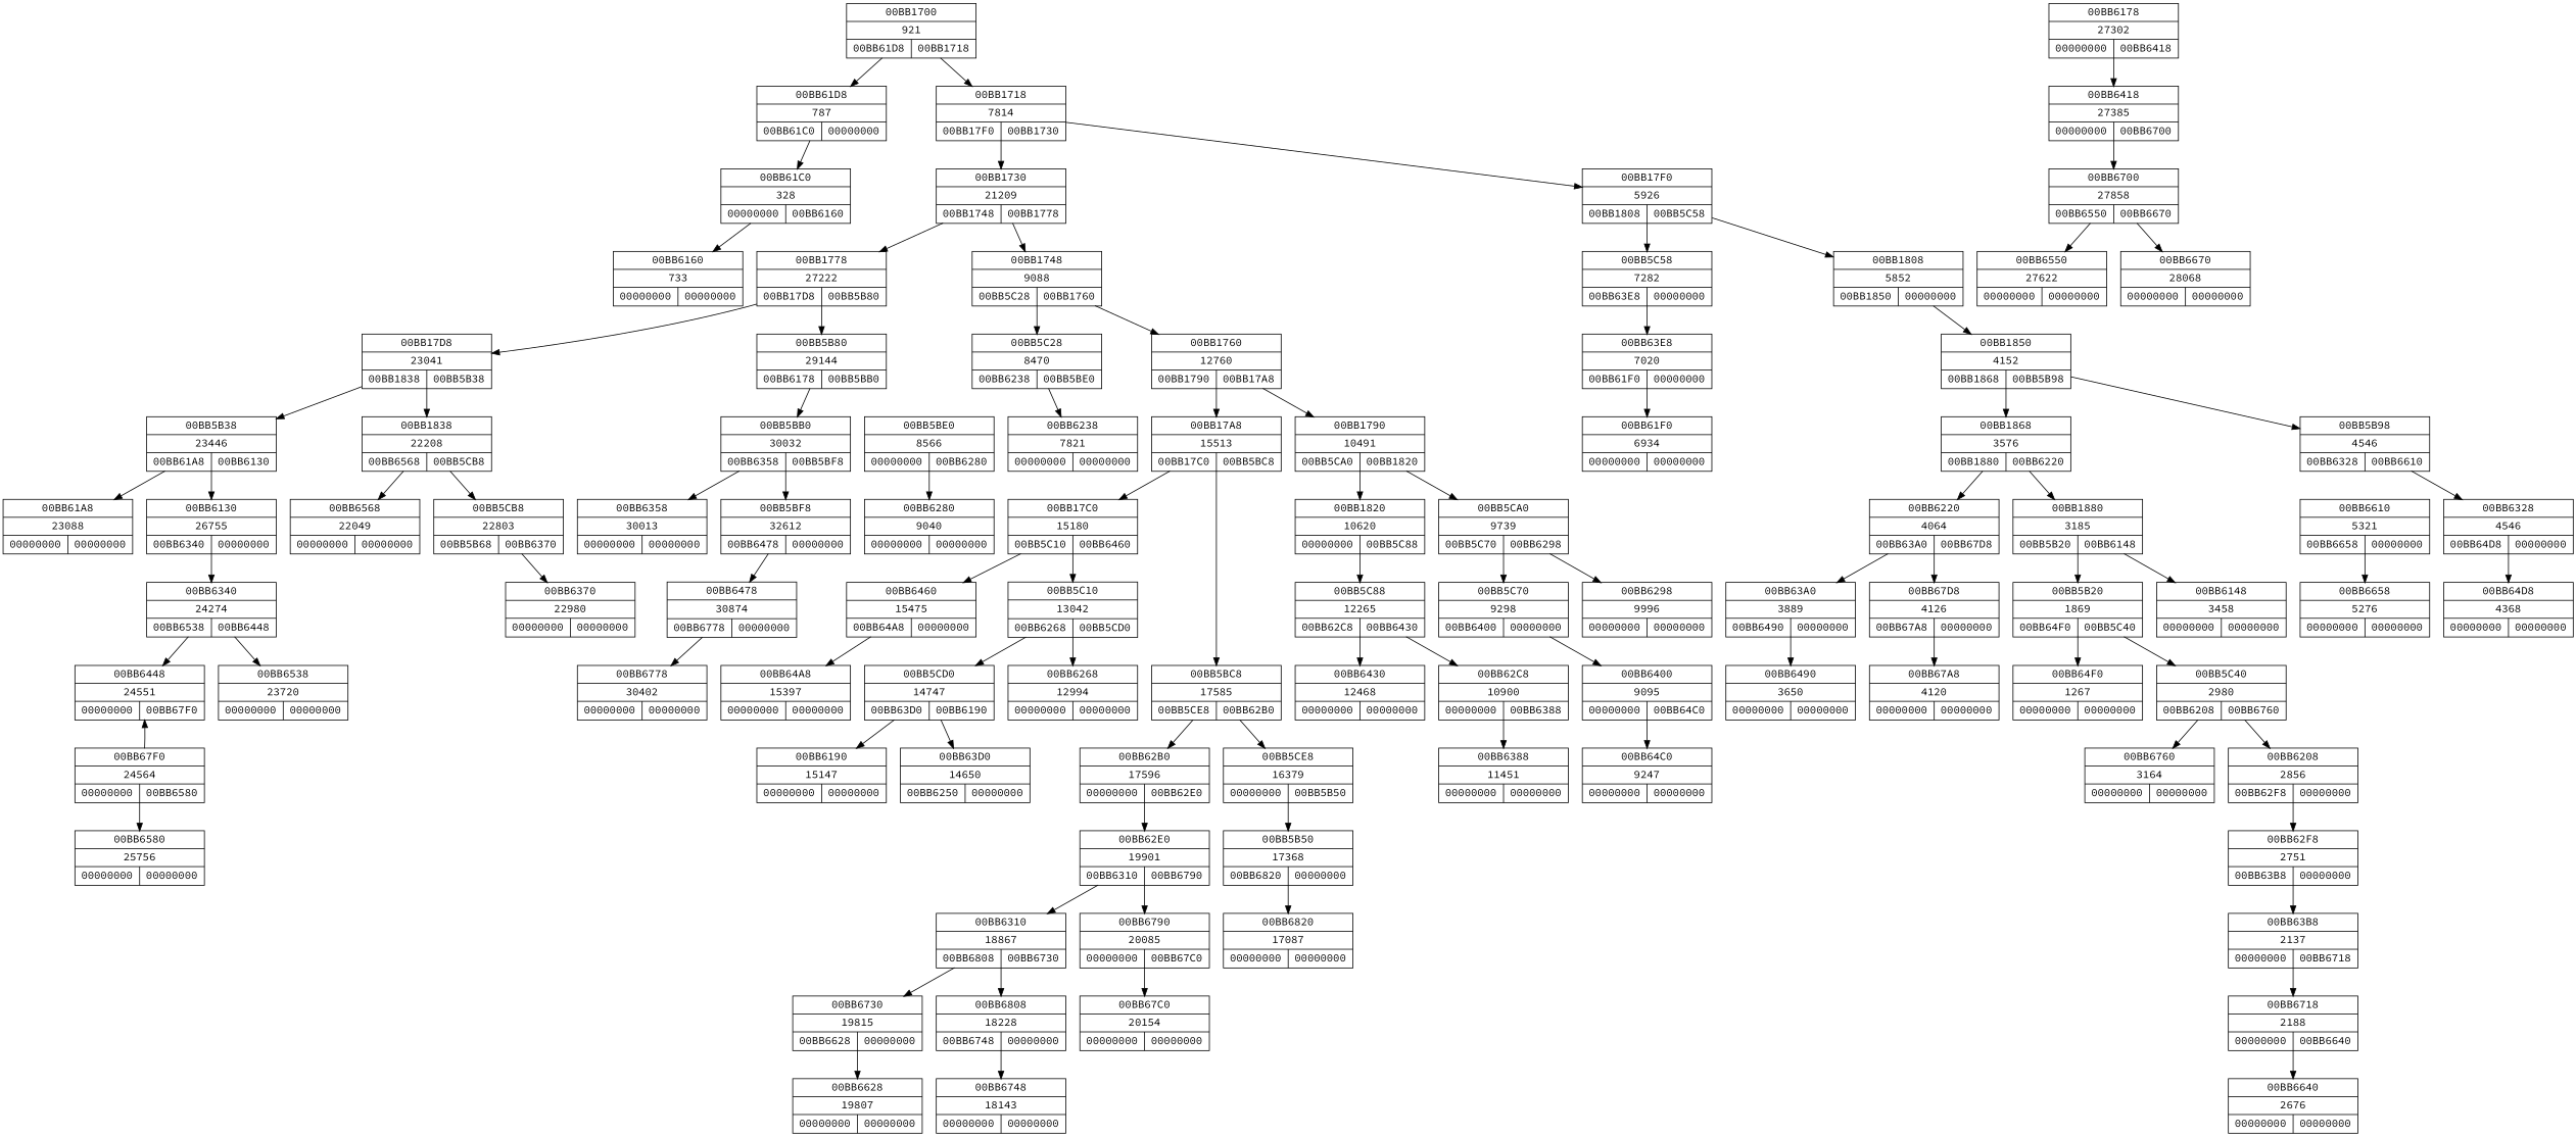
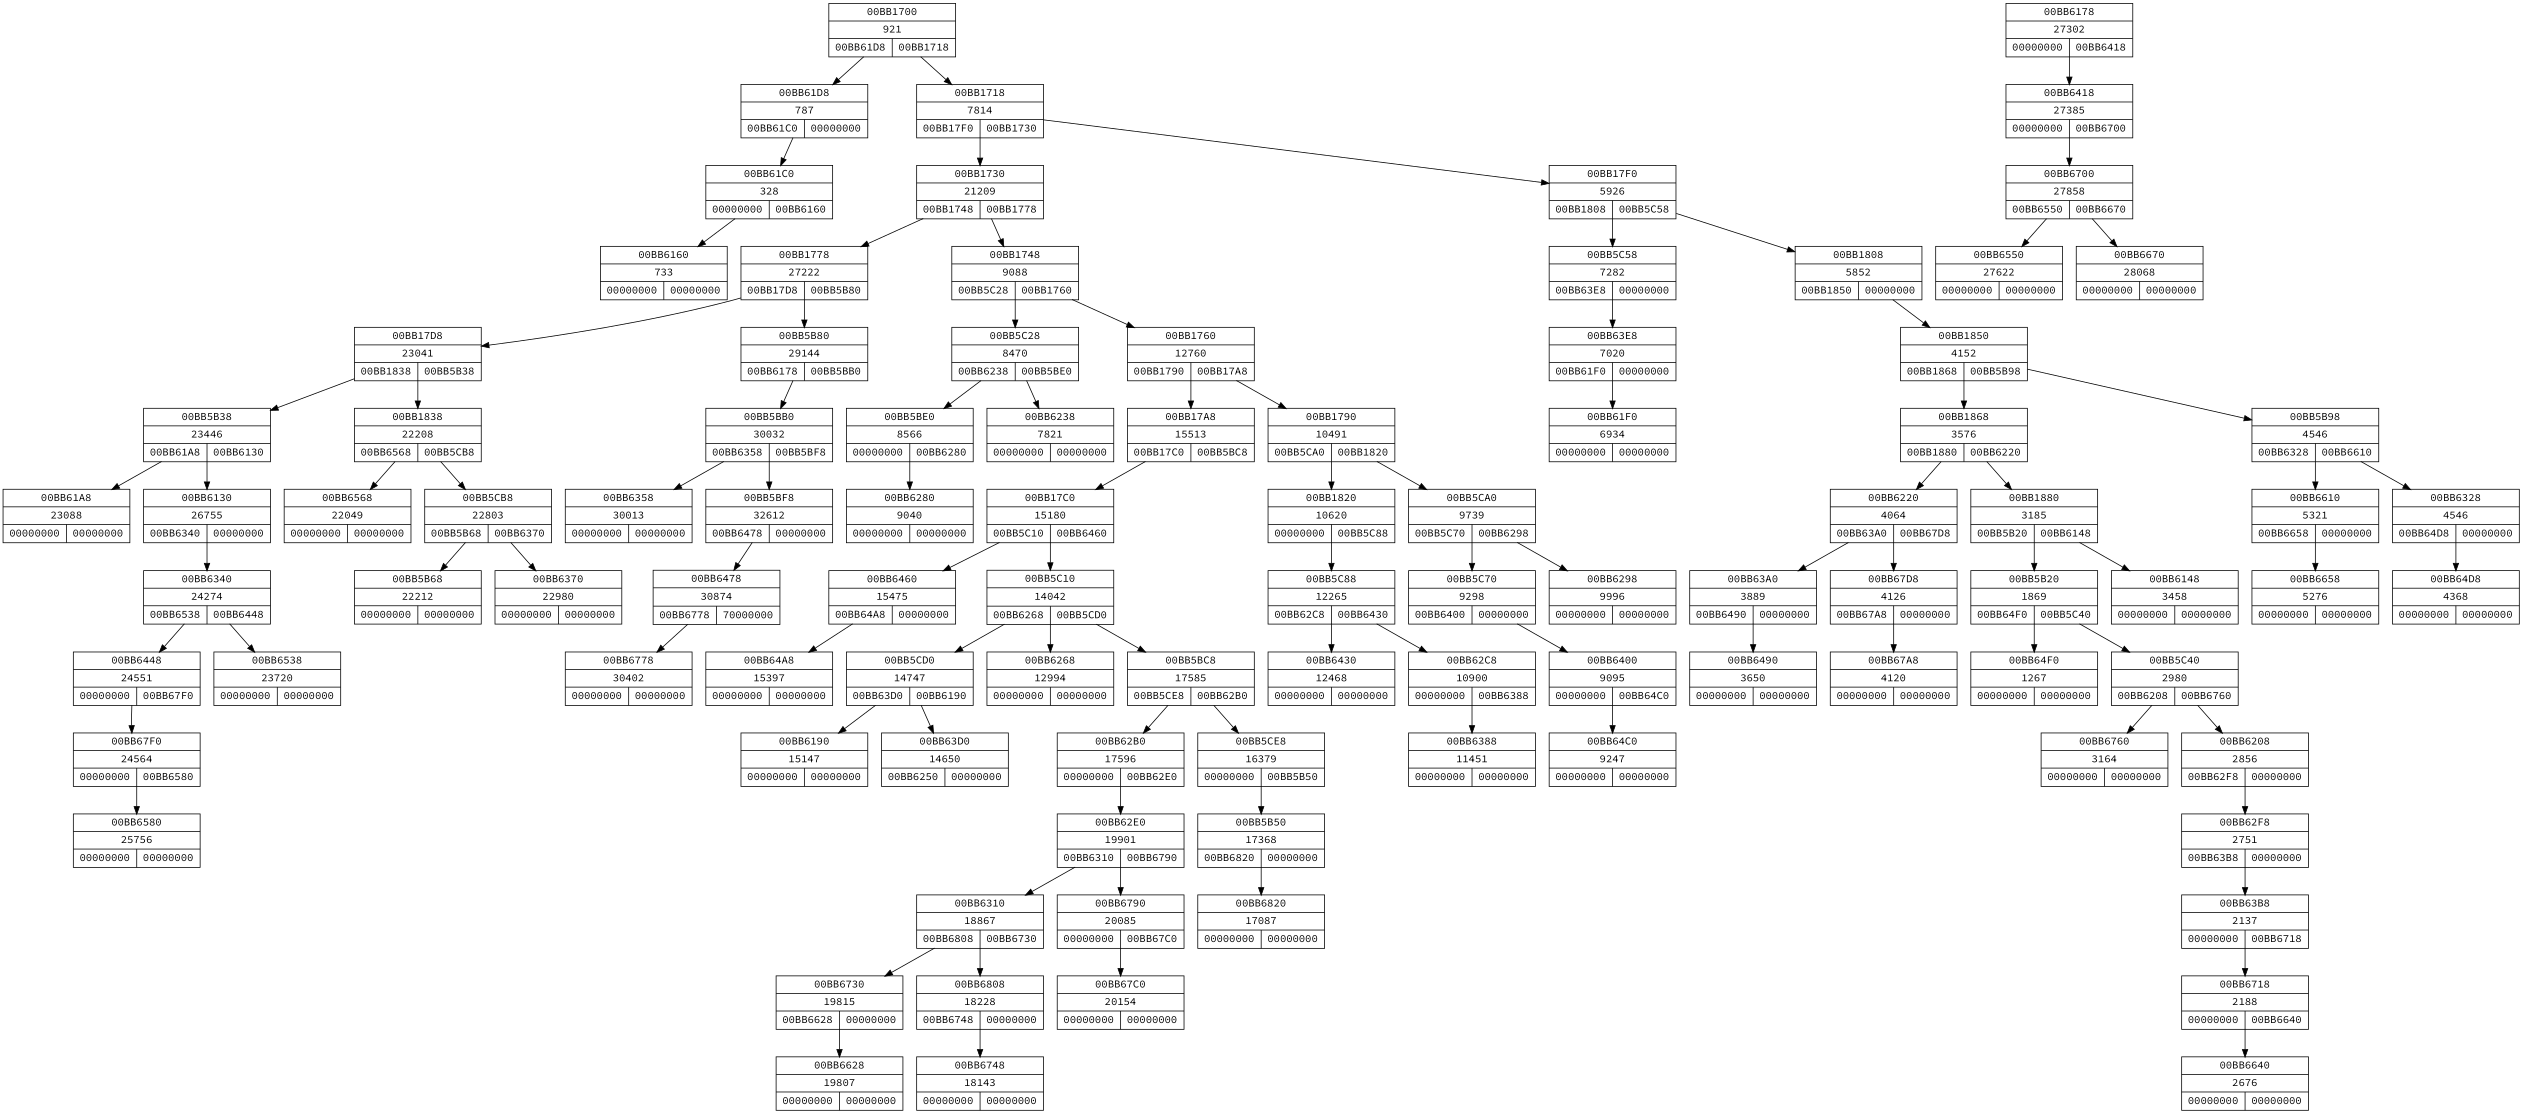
  digraph {
    fontname="Source Code Pro"
    node [fillcolor=white fontname="Source Code Pro" shape=record style=filled]
    edge [fontname="Source Code Pro"]
    n1 [label="{00BB61C0|328|{00000000|00BB6160}}"]
    n2 [label="{00BB6160|733|{00000000|00000000}}"]
    n3 [label="{00BB61D8|787|{00BB61C0|00000000}}"]
    n4 [label="{00BB1700|921|{00BB61D8|00BB1718}}"]
    n5 [label="{00BB1718|7814|{00BB17F0|00BB1730}}"]
    n6 [label="{00BB17F0|5926|{00BB1808|00BB5C58}}"]
    n7 [label="{00BB1730|21209|{00BB1748|00BB1778}}"]
    n8 [label="{00BB1808|5852|{00BB1850|00000000}}"]
    n9 [label="{00BB5C58|7282|{00BB63E8|00000000}}"]
    n10 [label="{00BB1748|9088|{00BB5C28|00BB1760}}"]
    n11 [label="{00BB1778|27222|{00BB17D8|00BB5B80}}"]
    n12 [label="{00BB64F0|1267|{00000000|00000000}}"]
    n13 [label="{00BB5B20|1869|{00BB64F0|00BB5C40}}"]
    n14 [label="{00BB5C40|2980|{00BB6208|00BB6760}}"]
    n15 [label="{00BB6208|2856|{00BB62F8|00000000}}"]
    n16 [label="{00BB6760|3164|{00000000|00000000}}"]
    n17 [label="{00BB62F8|2751|{00BB63B8|00000000}}"]
    n18 [label="{00BB63B8|2137|{00000000|00BB6718}}"]
    n19 [label="{00BB6718|2188|{00000000|00BB6640}}"]
    n20 [label="{00BB6640|2676|{00000000|00000000}}"]
    n21 [label="{00BB1880|3185|{00BB5B20|00BB6148}}"]
    n22 [label="{00BB6148|3458|{00000000|00000000}}"]
    n23 [label="{00BB1868|3576|{00BB1880|00BB6220}}"]
    n24 [label="{00BB6220|4064|{00BB63A0|00BB67D8}}"]
    n25 [label="{00BB63A0|3889|{00BB6490|00000000}}"]
    n26 [label="{00BB67D8|4126|{00BB67A8|00000000}}"]
    n27 [label="{00BB6490|3650|{00000000|00000000}}"]
    n28 [label="{00BB67A8|4120|{00000000|00000000}}"]
    n29 [label="{00BB1850|4152|{00BB1868|00BB5B98}}"]
    n30 [label="{00BB5B98|4546|{00BB6328|00BB6610}}"]
    n31 [label="{00BB6328|4546|{00BB64D8|00000000}}"]
    n32 [label="{00BB6610|5321|{00BB6658|00000000}}"]
    n33 [label="{00BB64D8|4368|{00000000|00000000}}"]
    n34 [label="{00BB6658|5276|{00000000|00000000}}"]
    n35 [label="{00BB63E8|7020|{00BB61F0|00000000}}"]
    n36 [label="{00BB61F0|6934|{00000000|00000000}}"]
    n37 [label="{00BB5C28|8470|{00BB6238|00BB5BE0}}"]
    n38 [label="{00BB1760|12760|{00BB1790|00BB17A8}}"]
    n39 [label="{00BB17D8|23041|{00BB1838|00BB5B38}}"]
    n40 [label="{00BB5B80|29144|{00BB6178|00BB5BB0}}"]
    n41 [label="{00BB6238|7821|{00000000|00000000}}"]
    n42 [label="{00BB5BE0|8566|{00000000|00BB6280}}"]
    n43 [label="{00BB6280|9040|{00000000|00000000}}"]
    n44 [label="{00BB1790|10491|{00BB5CA0|00BB1820}}"]
    n45 [label="{00BB17A8|15513|{00BB17C0|00BB5BC8}}"]
    n46 [label="{00BB5CA0|9739|{00BB5C70|00BB6298}}"]
    n47 [label="{00BB1820|10620|{00000000|00BB5C88}}"]
    n48 [label="{00BB17C0|15180|{00BB5C10|00BB6460}}"]
    n49 [label="{00BB5BC8|17585|{00BB5CE8|00BB62B0}}"]
    n50 [label="{00BB6400|9095|{00000000|00BB64C0}}"]
    n51 [label="{00BB64C0|9247|{00000000|00000000}}"]
    n52 [label="{00BB5C70|9298|{00BB6400|00000000}}"]
    n53 [label="{00BB6298|9996|{00000000|00000000}}"]
    n54 [label="{00BB5C88|12265|{00BB62C8|00BB6430}}"]
    n55 [label="{00BB62C8|10900|{00000000|00BB6388}}"]
    n56 [label="{00BB6430|12468|{00000000|00000000}}"]
    n57 [label="{00BB6388|11451|{00000000|00000000}}"]
-   n58 [label="{00BB5C10|13042|{00BB6268|00BB5CD0}}"]
+   n58 [label="{00BB5C10|14042|{00BB6268|00BB5CD0}}"]
    n59 [label="{00BB6460|15475|{00BB64A8|00000000}}"]
    n60 [label="{00BB5CE8|16379|{00000000|00BB5B50}}"]
    n61 [label="{00BB62B0|17596|{00000000|00BB62E0}}"]
    n62 [label="{00BB6268|12994|{00000000|00000000}}"]
    n63 [label="{00BB5CD0|14747|{00BB63D0|00BB6190}}"]
    n64 [label="{00BB63D0|14650|{00BB6250|00000000}}"]
    n65 [label="{00BB6190|15147|{00000000|00000000}}"]
    n66 [label="{00BB64A8|15397|{00000000|00000000}}"]
    n67 [label="{00BB5B50|17368|{00BB6820|00000000}}"]
    n68 [label="{00BB62E0|19901|{00BB6310|00BB6790}}"]
    n69 [label="{00BB6820|17087|{00000000|00000000}}"]
    n70 [label="{00BB6310|18867|{00BB6808|00BB6730}}"]
    n71 [label="{00BB6790|20085|{00000000|00BB67C0}}"]
    n72 [label="{00BB6808|18228|{00BB6748|00000000}}"]
    n73 [label="{00BB6730|19815|{00BB6628|00000000}}"]
    n74 [label="{00BB67C0|20154|{00000000|00000000}}"]
    n75 [label="{00BB6748|18143|{00000000|00000000}}"]
    n76 [label="{00BB6628|19807|{00000000|00000000}}"]
    n77 [label="{00BB1838|22208|{00BB6568|00BB5CB8}}"]
    n78 [label="{00BB5B38|23446|{00BB61A8|00BB6130}}"]
    n79 [label="{00BB5BB0|30032|{00BB6358|00BB5BF8}}"]
    n80 [label="{00BB6568|22049|{00000000|00000000}}"]
    n81 [label="{00BB5CB8|22803|{00BB5B68|00BB6370}}"]
+   n82 [label="{00BB5B68|22212|{00000000|00000000}}"]
    n83 [label="{00BB6370|22980|{00000000|00000000}}"]
    n84 [label="{00BB61A8|23088|{00000000|00000000}}"]
    n85 [label="{00BB6130|26755|{00BB6340|00000000}}"]
    n86 [label="{00BB6340|24274|{00BB6538|00BB6448}}"]
    n87 [label="{00BB6538|23720|{00000000|00000000}}"]
    n88 [label="{00BB6448|24551|{00000000|00BB67F0}}"]
    n89 [label="{00BB67F0|24564|{00000000|00BB6580}}"]
    n90 [label="{00BB6580|25756|{00000000|00000000}}"]
    n91 [label="{00BB6178|27302|{00000000|00BB6418}}"]
    n92 [label="{00BB6418|27385|{00000000|00BB6700}}"]
    n93 [label="{00BB6358|30013|{00000000|00000000}}"]
    n94 [label="{00BB5BF8|32612|{00BB6478|00000000}}"]
    n95 [label="{00BB6700|27858|{00BB6550|00BB6670}}"]
    n96 [label="{00BB6550|27622|{00000000|00000000}}"]
    n97 [label="{00BB6670|28068|{00000000|00000000}}"]
-   n98 [label="{00BB6478|30874|{00BB6778|00000000}}"]
+   n98 [label="{00BB6478|30874|{00BB6778|70000000}}"]
    n99 [label="{00BB6778|30402|{00000000|00000000}}"]
    n1 -> n2
    n3 -> n1
    n4 -> n3
    n4 -> n5
    n5 -> n6
    n5 -> n7
    n6 -> n8
    n6 -> n9
    n7 -> n10
    n7 -> n11
    n8 -> n29
    n9 -> n35
    n10 -> n37
    n10 -> n38
    n11 -> n39
    n11 -> n40
    n13 -> n12
    n13 -> n14
    n14 -> n15
    n14 -> n16
    n15 -> n17
    n17 -> n18
    n18 -> n19
    n19 -> n20
    n21 -> n13
    n21 -> n22
    n23 -> n21
    n23 -> n24
    n24 -> n25
    n24 -> n26
    n25 -> n27
    n26 -> n28
    n29 -> n23
    n29 -> n30
    n30 -> n31
+   n30 -> n32
    n31 -> n33
    n32 -> n34
    n35 -> n36
    n37 -> n41
+   n37 -> n42
    n38 -> n44
    n38 -> n45
    n39 -> n77
    n39 -> n78
    n40 -> n79
    n42 -> n43
    n44 -> n46
    n44 -> n47
    n45 -> n48
-   n45 -> n49
+   n58 -> n49
    n46 -> n52
    n46 -> n53
    n47 -> n54
    n48 -> n58
    n48 -> n59
    n49 -> n60
    n49 -> n61
    n50 -> n51
    n52 -> n50
    n54 -> n55
    n54 -> n56
    n55 -> n57
    n58 -> n62
    n58 -> n63
    n59 -> n66
    n60 -> n67
    n61 -> n68
    n63 -> n64
    n63 -> n65
    n67 -> n69
    n68 -> n70
    n68 -> n71
    n70 -> n72
    n70 -> n73
    n71 -> n74
    n72 -> n75
    n73 -> n76
    n77 -> n80
    n77 -> n81
    n78 -> n84
    n78 -> n85
    n79 -> n93
    n79 -> n94
+   n81 -> n82
    n81 -> n83
    n85 -> n86
    n86 -> n87
    n86 -> n88
-   n89 -> n88
+   n88 -> n89
    n89 -> n90
    n91 -> n92
    n92 -> n95
    n94 -> n98
    n95 -> n96
    n95 -> n97
    n98 -> n99
  }
